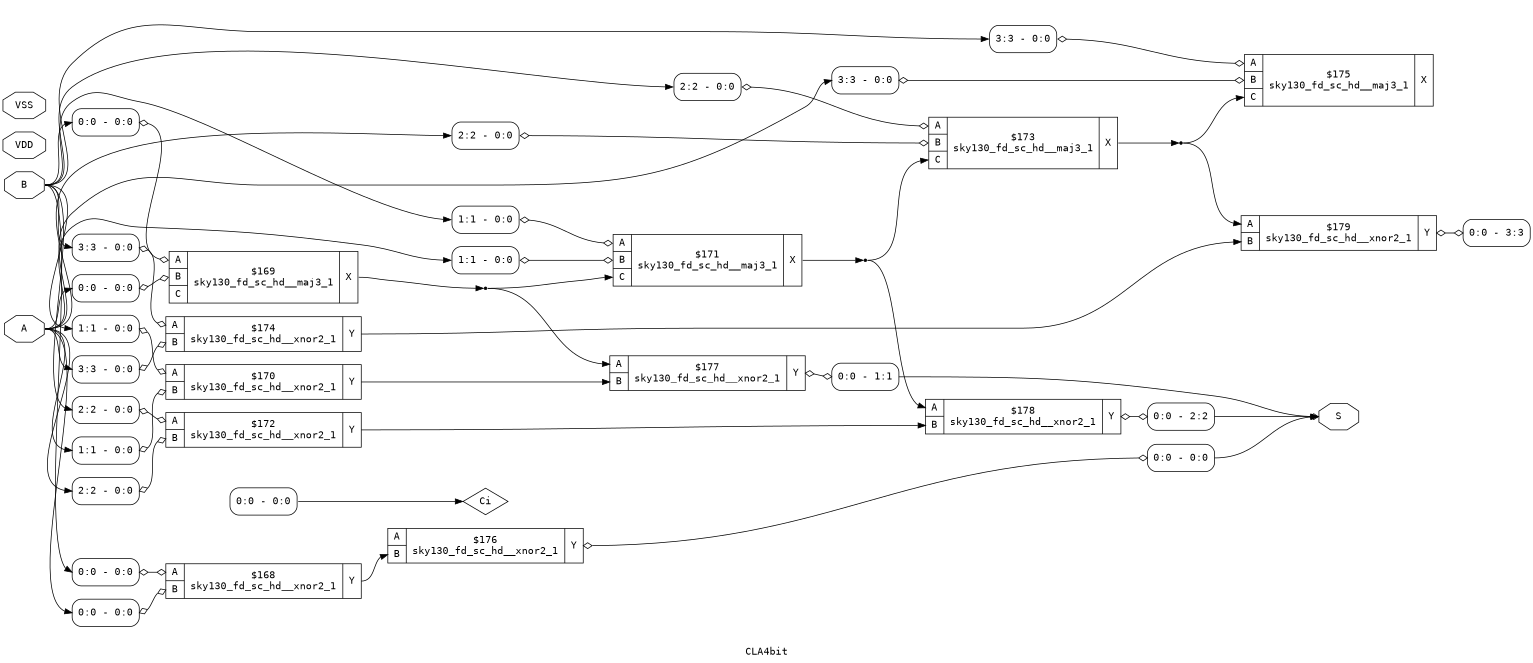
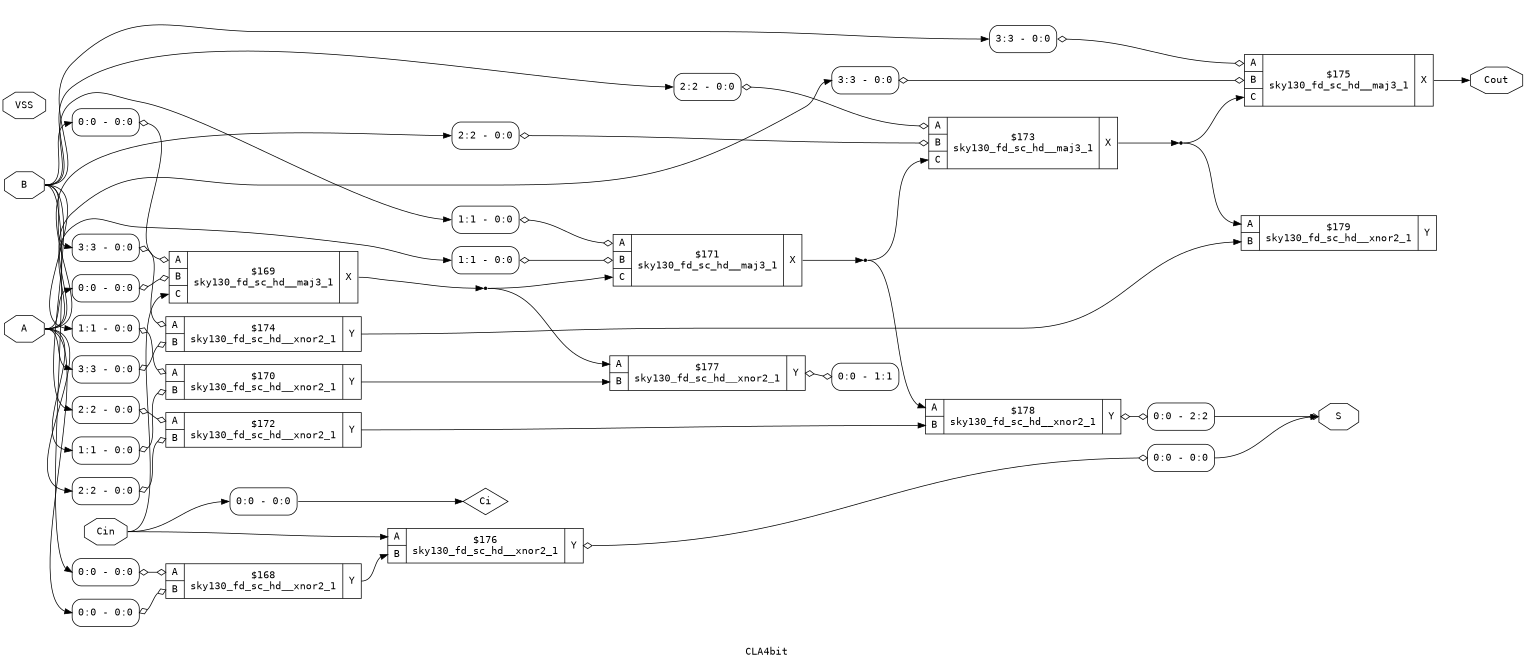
  digraph {
    fontname="DejaVu Sans Mono"
    label=CLA4bit
    rankdir=LR
    remincross=true
    node [color=black fontcolor=black fontname="DejaVu Sans Mono" shape=record]
    edge [color=black fontcolor=black fontname="DejaVu Sans Mono" headport="s0:w" tailport=e]
    n8 [label=A shape=octagon]
    x1 [label="<s0> 0:0 - 0:0 " style=rounded]
    x3 [label="<s0> 0:0 - 0:0 " style=rounded]
    x5 [label="<s0> 1:1 - 0:0 " style=rounded]
    x7 [label="<s0> 1:1 - 0:0 " style=rounded]
    x9 [label="<s0> 2:2 - 0:0 " style=rounded]
    x11 [label="<s0> 2:2 - 0:0 " style=rounded]
    x13 [label="<s0> 3:3 - 0:0 " style=rounded]
    x15 [label="<s0> 3:3 - 0:0 " style=rounded]
    c17 [label="{{<p8> A|<p9> B}|$168\nsky130_fd_sc_hd__xnor2_1|{<p16> Y}}" color="" fontcolor=""]
    c20 [label="{{<p8> A|<p9> B|<p18> C}|$169\nsky130_fd_sc_hd__maj3_1|{<p19> X}}" color="" fontcolor=""]
    c21 [label="{{<p8> A|<p9> B}|$170\nsky130_fd_sc_hd__xnor2_1|{<p16> Y}}" color="" fontcolor=""]
    c22 [label="{{<p8> A|<p9> B|<p18> C}|$171\nsky130_fd_sc_hd__maj3_1|{<p19> X}}" color="" fontcolor=""]
    c23 [label="{{<p8> A|<p9> B}|$172\nsky130_fd_sc_hd__xnor2_1|{<p16> Y}}" color="" fontcolor=""]
    c24 [label="{{<p8> A|<p9> B|<p18> C}|$173\nsky130_fd_sc_hd__maj3_1|{<p19> X}}" color="" fontcolor=""]
    c25 [label="{{<p8> A|<p9> B}|$174\nsky130_fd_sc_hd__xnor2_1|{<p16> Y}}" color="" fontcolor=""]
    c26 [label="{{<p8> A|<p9> B|<p18> C}|$175\nsky130_fd_sc_hd__maj3_1|{<p19> X}}" color="" fontcolor=""]
    n9 [label=B shape=octagon]
    x0 [label="<s0> 0:0 - 0:0 " style=rounded]
    x2 [label="<s0> 0:0 - 0:0 " style=rounded]
    x4 [label="<s0> 1:1 - 0:0 " style=rounded]
    x6 [label="<s0> 1:1 - 0:0 " style=rounded]
    x8 [label="<s0> 2:2 - 0:0 " style=rounded]
    x10 [label="<s0> 2:2 - 0:0 " style=rounded]
    x12 [label="<s0> 3:3 - 0:0 " style=rounded]
    x14 [label="<s0> 3:3 - 0:0 " style=rounded]
    n10 [label=Ci shape=diamond]
+   n11 [label=Cin shape=octagon]
    c27 [label="{{<p8> A|<p9> B}|$176\nsky130_fd_sc_hd__xnor2_1|{<p16> Y}}" color="" fontcolor=""]
    x20 [label="<s0> 0:0 - 0:0 " style=rounded]
    n2 [shape=point color="" fontcolor=""]
    x16 [label="<s0> 0:0 - 0:0 " style=rounded]
+   n12 [label=Cout shape=octagon]
    n13 [label=S shape=octagon]
-   n14 [label=VDD shape=octagon]
    n15 [label=VSS shape=octagon]
    c28 [label="{{<p8> A|<p9> B}|$177\nsky130_fd_sc_hd__xnor2_1|{<p16> Y}}" color="" fontcolor=""]
    x17 [label="<s0> 0:0 - 1:1 " style=rounded]
    n4 [shape=point color="" fontcolor=""]
    c29 [label="{{<p8> A|<p9> B}|$178\nsky130_fd_sc_hd__xnor2_1|{<p16> Y}}" color="" fontcolor=""]
    x18 [label="<s0> 0:0 - 2:2 " style=rounded]
    n6 [shape=point color="" fontcolor=""]
    c30 [label="{{<p8> A|<p9> B}|$179\nsky130_fd_sc_hd__xnor2_1|{<p16> Y}}" color="" fontcolor=""]
-   x19 [label="<s0> 0:0 - 3:3 " style=rounded]
    n8 -> x1
    n8 -> x3
    n8 -> x5
    n8 -> x7
    n8 -> x9
    n8 -> x11
    n8 -> x13
    n8 -> x15
    x1 -> c17 [arrowhead=odiamond arrowtail=odiamond dir=both headport="p9:w"]
    x3 -> c20 [arrowhead=odiamond arrowtail=odiamond dir=both headport="p9:w"]
    x5 -> c21 [arrowhead=odiamond arrowtail=odiamond dir=both headport="p9:w"]
    x7 -> c22 [arrowhead=odiamond arrowtail=odiamond dir=both headport="p9:w"]
    x9 -> c23 [arrowhead=odiamond arrowtail=odiamond dir=both headport="p9:w"]
    x11 -> c24 [arrowhead=odiamond arrowtail=odiamond dir=both headport="p9:w"]
    x13 -> c25 [arrowhead=odiamond arrowtail=odiamond dir=both headport="p9:w"]
    x15 -> c26 [arrowhead=odiamond arrowtail=odiamond dir=both headport="p9:w"]
    c17 -> c27 [headport="p9:w" tailport="p16:e"]
    c20 -> n2 [headport=w tailport="p19:e"]
    c21 -> c28 [headport="p9:w" tailport="p16:e"]
    c22 -> n4 [headport=w tailport="p19:e"]
    c23 -> c29 [headport="p9:w" tailport="p16:e"]
    c24 -> n6 [headport=w tailport="p19:e"]
    c25 -> c30 [headport="p9:w" tailport="p16:e"]
+   c26 -> n12 [headport=w tailport="p19:e"]
    n9 -> x0
    n9 -> x2
    n9 -> x4
    n9 -> x6
    n9 -> x8
    n9 -> x10
    n9 -> x12
    n9 -> x14
    x0 -> c17 [arrowhead=odiamond arrowtail=odiamond dir=both headport="p8:w"]
    x2 -> c20 [arrowhead=odiamond arrowtail=odiamond dir=both headport="p8:w"]
    x4 -> c21 [arrowhead=odiamond arrowtail=odiamond dir=both headport="p8:w"]
    x6 -> c22 [arrowhead=odiamond arrowtail=odiamond dir=both headport="p8:w"]
    x8 -> c23 [arrowhead=odiamond arrowtail=odiamond dir=both headport="p8:w"]
    x10 -> c24 [arrowhead=odiamond arrowtail=odiamond dir=both headport="p8:w"]
    x12 -> c25 [arrowhead=odiamond arrowtail=odiamond dir=both headport="p8:w"]
    x14 -> c26 [arrowhead=odiamond arrowtail=odiamond dir=both headport="p8:w"]
+   n11 -> c20 [headport="p18:w"]
+   n11 -> c27 [headport="p8:w"]
+   n11 -> x20 [headport=w]
    c27 -> x16 [arrowhead=odiamond arrowtail=odiamond dir=both headport=w tailport="p16:e"]
    x20 -> n10 [headport=w tailport="s0:e"]
    n2 -> c22 [headport="p18:w"]
    n2 -> c28 [headport="p8:w"]
    x16 -> n13 [headport=w tailport="s0:e"]
    c28 -> x17 [arrowhead=odiamond arrowtail=odiamond dir=both headport=w tailport="p16:e"]
-   x17 -> n13 [headport=w tailport="s0:e"]
    n4 -> c24 [headport="p18:w"]
    n4 -> c29 [headport="p8:w"]
    c29 -> x18 [arrowhead=odiamond arrowtail=odiamond dir=both headport=w tailport="p16:e"]
    x18 -> n13 [arrowhead=odiamond headport=w tailport="s0:e"]
    n6 -> c26 [headport="p18:w"]
    n6 -> c30 [headport="p8:w"]
-   c30 -> x19 [arrowhead=odiamond arrowtail=odiamond dir=both headport=w tailport="p16:e"]
  }
